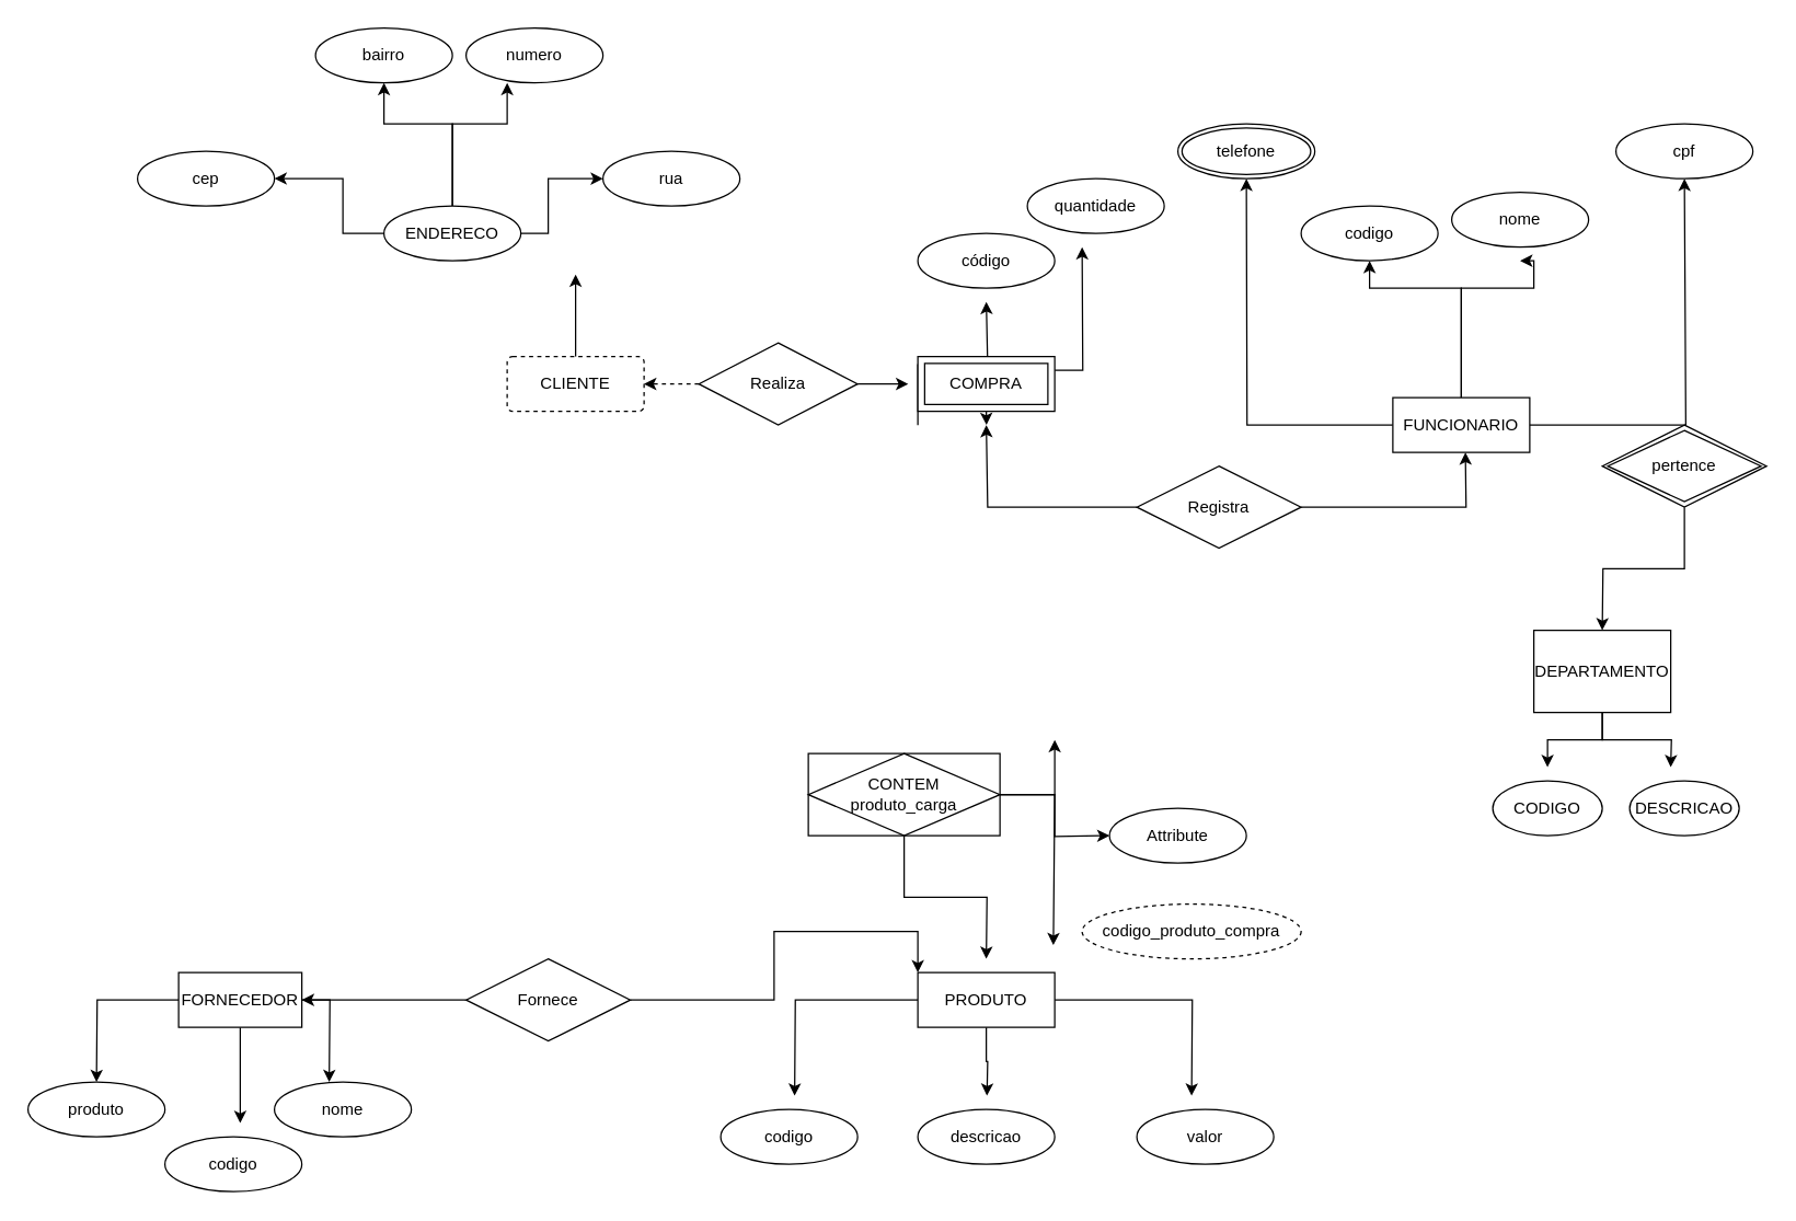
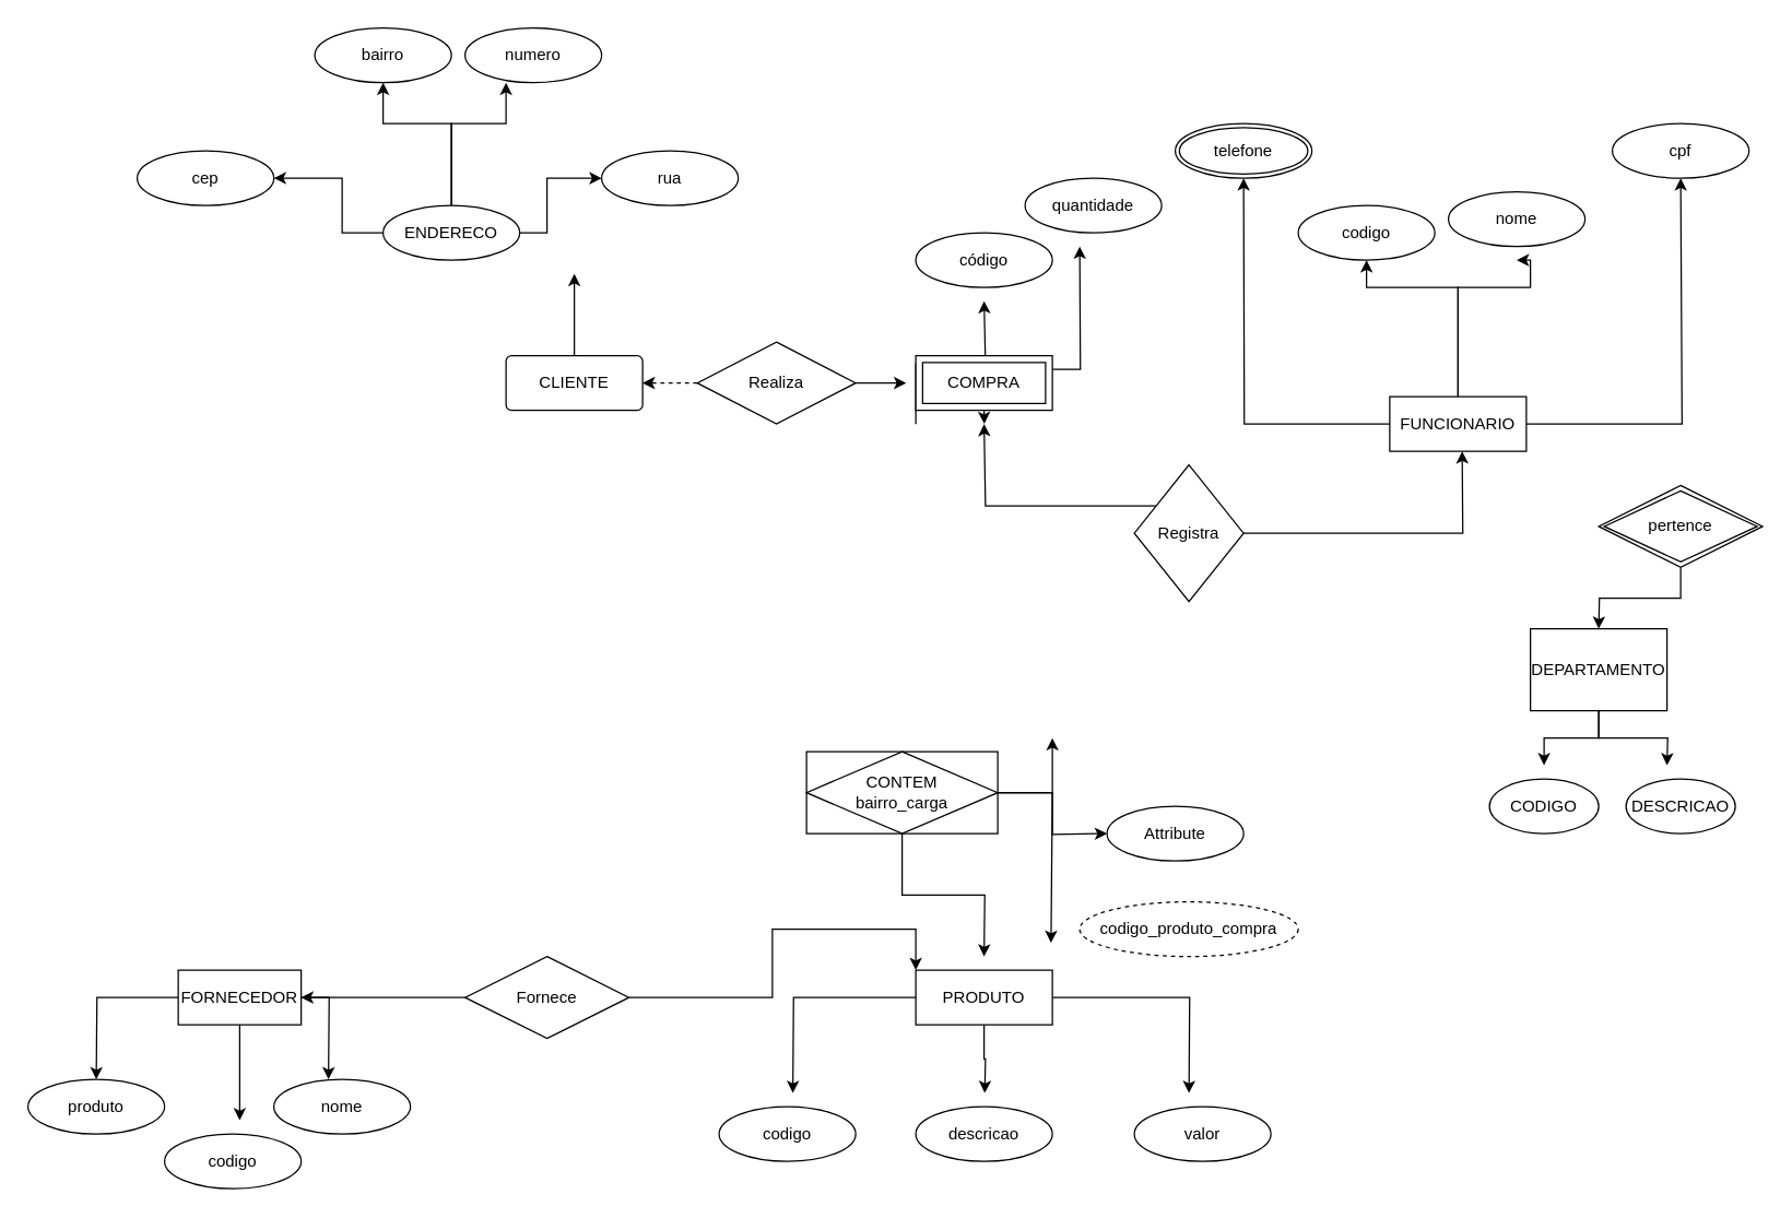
  <mxCell id="0" />
  <mxCell id="1" parent="0" />
  <mxCell id="2" style="edgeStyle=orthogonalEdgeStyle;rounded=0;orthogonalLoop=1;jettySize=auto;html=1;" edge="1" parent="1" source="5"><mxGeometry relative="1" as="geometry"><mxPoint x="70" y="790" as="targetPoint" /></mxGeometry></mxCell>
  <mxCell id="3" style="edgeStyle=orthogonalEdgeStyle;rounded=0;orthogonalLoop=1;jettySize=auto;html=1;exitX=1;exitY=0.5;exitDx=0;exitDy=0;" edge="1" parent="1" source="5"><mxGeometry relative="1" as="geometry"><mxPoint x="240" y="790" as="targetPoint" /></mxGeometry></mxCell>
  <mxCell id="4" style="edgeStyle=orthogonalEdgeStyle;rounded=0;orthogonalLoop=1;jettySize=auto;html=1;" edge="1" parent="1" source="5"><mxGeometry relative="1" as="geometry"><mxPoint x="175" y="820" as="targetPoint" /></mxGeometry></mxCell>
  <mxCell id="5" value="FORNECEDOR" style="whiteSpace=wrap;html=1;align=center;" vertex="1" parent="1"><mxGeometry x="130" y="710" width="90" height="40" as="geometry" /></mxCell>
  <mxCell id="6" style="edgeStyle=orthogonalEdgeStyle;rounded=0;orthogonalLoop=1;jettySize=auto;html=1;" edge="1" parent="1" source="7"><mxGeometry relative="1" as="geometry"><mxPoint x="420" y="200" as="targetPoint" /></mxGeometry></mxCell>
- <mxCell id="7" value="CLIENTE" style="rounded=1;arcSize=10;whiteSpace=wrap;html=1;align=center;dashed=1;" vertex="1" parent="1"><mxGeometry x="370" y="260" width="100" height="40" as="geometry" /></mxCell>
+ <mxCell id="7" value="CLIENTE" style="rounded=1;arcSize=10;whiteSpace=wrap;html=1;align=center;" vertex="1" parent="1"><mxGeometry x="370" y="260" width="100" height="40" as="geometry" /></mxCell>
  <mxCell id="8" style="edgeStyle=orthogonalEdgeStyle;rounded=0;orthogonalLoop=1;jettySize=auto;html=1;" edge="1" parent="1" source="10"><mxGeometry relative="1" as="geometry"><mxPoint x="663" y="280" as="targetPoint" /></mxGeometry></mxCell>
  <mxCell id="9" style="edgeStyle=orthogonalEdgeStyle;rounded=0;orthogonalLoop=1;jettySize=auto;html=1;entryX=1;entryY=0.5;entryDx=0;entryDy=0;dashed=1;" edge="1" parent="1" source="10" target="7"><mxGeometry relative="1" as="geometry"><mxPoint x="500" y="280" as="targetPoint" /></mxGeometry></mxCell>
  <mxCell id="10" value="Realiza" style="shape=rhombus;perimeter=rhombusPerimeter;whiteSpace=wrap;html=1;align=center;" vertex="1" parent="1"><mxGeometry x="510" y="250" width="116" height="60" as="geometry" /></mxCell>
  <mxCell id="11" style="edgeStyle=orthogonalEdgeStyle;rounded=0;orthogonalLoop=1;jettySize=auto;html=1;" edge="1" parent="1"><mxGeometry relative="1" as="geometry"><mxPoint x="720" y="220" as="targetPoint" /><mxPoint x="670" y="310" as="sourcePoint" /><Array as="points"><mxPoint x="670" y="266" /><mxPoint x="721" y="266" /></Array></mxGeometry></mxCell>
  <mxCell id="12" style="edgeStyle=orthogonalEdgeStyle;rounded=0;orthogonalLoop=1;jettySize=auto;html=1;exitX=1;exitY=0.25;exitDx=0;exitDy=0;" edge="1" parent="1" source="14"><mxGeometry relative="1" as="geometry"><mxPoint x="790" y="180" as="targetPoint" /></mxGeometry></mxCell>
  <mxCell id="13" style="edgeStyle=orthogonalEdgeStyle;rounded=0;orthogonalLoop=1;jettySize=auto;html=1;exitX=0.5;exitY=1;exitDx=0;exitDy=0;" edge="1" parent="1" source="14"><mxGeometry relative="1" as="geometry"><mxPoint x="720.158" y="310" as="targetPoint" /></mxGeometry></mxCell>
  <mxCell id="14" value="COMPRA" style="shape=ext;margin=3;double=1;whiteSpace=wrap;html=1;align=center;" vertex="1" parent="1"><mxGeometry x="670" y="260" width="100" height="40" as="geometry" /></mxCell>
  <mxCell id="15" style="edgeStyle=orthogonalEdgeStyle;rounded=0;orthogonalLoop=1;jettySize=auto;html=1;exitX=0;exitY=0.5;exitDx=0;exitDy=0;" edge="1" parent="1"><mxGeometry relative="1" as="geometry"><mxPoint x="200" y="129.95" as="targetPoint" /><mxPoint x="300" y="169.95" as="sourcePoint" /><Array as="points"><mxPoint x="250" y="169.95" /><mxPoint x="250" y="129.95" /></Array></mxGeometry></mxCell>
  <mxCell id="16" style="edgeStyle=orthogonalEdgeStyle;rounded=0;orthogonalLoop=1;jettySize=auto;html=1;exitX=1;exitY=0.5;exitDx=0;exitDy=0;" edge="1" parent="1" source="19"><mxGeometry relative="1" as="geometry"><mxPoint x="440" y="130" as="targetPoint" /><Array as="points"><mxPoint x="400" y="170" /><mxPoint x="400" y="130" /></Array></mxGeometry></mxCell>
  <mxCell id="17" style="edgeStyle=orthogonalEdgeStyle;rounded=0;orthogonalLoop=1;jettySize=auto;html=1;" edge="1" parent="1" source="19"><mxGeometry relative="1" as="geometry"><mxPoint x="280" y="60" as="targetPoint" /><Array as="points"><mxPoint x="330" y="90" /></Array></mxGeometry></mxCell>
  <mxCell id="18" style="edgeStyle=orthogonalEdgeStyle;rounded=0;orthogonalLoop=1;jettySize=auto;html=1;" edge="1" parent="1" source="19"><mxGeometry relative="1" as="geometry"><mxPoint x="370" y="60" as="targetPoint" /><Array as="points"><mxPoint x="330" y="90" /><mxPoint x="370" y="90" /></Array></mxGeometry></mxCell>
  <mxCell id="19" value="ENDERECO" style="ellipse;whiteSpace=wrap;html=1;align=center;" vertex="1" parent="1"><mxGeometry x="280" y="150" width="100" height="40" as="geometry" /></mxCell>
  <mxCell id="20" value="cep" style="ellipse;whiteSpace=wrap;html=1;align=center;" vertex="1" parent="1"><mxGeometry x="100" y="110" width="100" height="40" as="geometry" /></mxCell>
  <mxCell id="21" value="código" style="ellipse;whiteSpace=wrap;html=1;align=center;" vertex="1" parent="1"><mxGeometry x="670" y="170" width="100" height="40" as="geometry" /></mxCell>
  <mxCell id="22" value="rua" style="ellipse;whiteSpace=wrap;html=1;align=center;" vertex="1" parent="1"><mxGeometry x="440" y="110" width="100" height="40" as="geometry" /></mxCell>
  <mxCell id="23" value="bairro" style="ellipse;whiteSpace=wrap;html=1;align=center;" vertex="1" parent="1"><mxGeometry x="230" y="20" width="100" height="40" as="geometry" /></mxCell>
  <mxCell id="24" value="numero" style="ellipse;whiteSpace=wrap;html=1;align=center;" vertex="1" parent="1"><mxGeometry x="340" y="20" width="100" height="40" as="geometry" /></mxCell>
  <mxCell id="25" value="quantidade" style="ellipse;whiteSpace=wrap;html=1;align=center;" vertex="1" parent="1"><mxGeometry x="750" y="130" width="100" height="40" as="geometry" /></mxCell>
  <mxCell id="26" style="edgeStyle=orthogonalEdgeStyle;rounded=0;orthogonalLoop=1;jettySize=auto;html=1;" edge="1" parent="1" source="28"><mxGeometry relative="1" as="geometry"><mxPoint x="720" y="310" as="targetPoint" /><Array as="points"><mxPoint x="721" y="370" /><mxPoint x="721" y="310" /></Array></mxGeometry></mxCell>
  <mxCell id="27" style="edgeStyle=orthogonalEdgeStyle;rounded=0;orthogonalLoop=1;jettySize=auto;html=1;" edge="1" parent="1" source="28"><mxGeometry relative="1" as="geometry"><mxPoint x="1070" y="330" as="targetPoint" /></mxGeometry></mxCell>
- <mxCell id="28" value="Registra" style="shape=rhombus;perimeter=rhombusPerimeter;whiteSpace=wrap;html=1;align=center;" vertex="1" parent="1"><mxGeometry x="830" y="340" width="120" height="60" as="geometry" /></mxCell>
+ <mxCell id="28" value="Registra" style="shape=rhombus;perimeter=rhombusPerimeter;whiteSpace=wrap;html=1;align=center;" vertex="1" parent="1"><mxGeometry x="830" y="340" width="80" height="100" as="geometry" /></mxCell>
  <mxCell id="29" style="edgeStyle=orthogonalEdgeStyle;rounded=0;orthogonalLoop=1;jettySize=auto;html=1;" edge="1" parent="1" source="33"><mxGeometry relative="1" as="geometry"><mxPoint x="910" y="130" as="targetPoint" /></mxGeometry></mxCell>
  <mxCell id="30" style="edgeStyle=orthogonalEdgeStyle;rounded=0;orthogonalLoop=1;jettySize=auto;html=1;" edge="1" parent="1" source="33"><mxGeometry relative="1" as="geometry"><mxPoint x="1000" y="190" as="targetPoint" /><Array as="points"><mxPoint x="1067" y="210" /><mxPoint x="1000" y="210" /><mxPoint x="1000" y="190" /></Array></mxGeometry></mxCell>
  <mxCell id="31" style="edgeStyle=orthogonalEdgeStyle;rounded=0;orthogonalLoop=1;jettySize=auto;html=1;" edge="1" parent="1" source="33"><mxGeometry relative="1" as="geometry"><mxPoint x="1110" y="190" as="targetPoint" /><Array as="points"><mxPoint x="1067" y="210" /><mxPoint x="1120" y="210" /><mxPoint x="1120" y="190" /></Array></mxGeometry></mxCell>
  <mxCell id="32" style="edgeStyle=orthogonalEdgeStyle;rounded=0;orthogonalLoop=1;jettySize=auto;html=1;exitX=1;exitY=0.5;exitDx=0;exitDy=0;" edge="1" parent="1" source="33"><mxGeometry relative="1" as="geometry"><mxPoint x="1230" y="130" as="targetPoint" /><Array as="points"><mxPoint x="1231" y="310" /><mxPoint x="1231" y="130" /></Array></mxGeometry></mxCell>
  <mxCell id="33" value="FUNCIONARIO" style="whiteSpace=wrap;html=1;align=center;" vertex="1" parent="1"><mxGeometry x="1017" y="290" width="100" height="40" as="geometry" /></mxCell>
  <mxCell id="34" value="telefone" style="ellipse;shape=doubleEllipse;margin=3;whiteSpace=wrap;html=1;align=center;" vertex="1" parent="1"><mxGeometry x="860" y="90" width="100" height="40" as="geometry" /></mxCell>
  <mxCell id="35" value="nome" style="ellipse;whiteSpace=wrap;html=1;align=center;" vertex="1" parent="1"><mxGeometry x="1060" y="140" width="100" height="40" as="geometry" /></mxCell>
  <mxCell id="36" value="cpf" style="ellipse;whiteSpace=wrap;html=1;align=center;" vertex="1" parent="1"><mxGeometry x="1180" y="90" width="100" height="40" as="geometry" /></mxCell>
  <mxCell id="37" value="codigo" style="ellipse;whiteSpace=wrap;html=1;align=center;" vertex="1" parent="1"><mxGeometry x="950" y="150" width="100" height="40" as="geometry" /></mxCell>
  <mxCell id="38" style="edgeStyle=orthogonalEdgeStyle;rounded=0;orthogonalLoop=1;jettySize=auto;html=1;" edge="1" parent="1" source="42"><mxGeometry relative="1" as="geometry"><mxPoint x="720" y="700" as="targetPoint" /></mxGeometry></mxCell>
  <mxCell id="39" style="edgeStyle=orthogonalEdgeStyle;rounded=0;orthogonalLoop=1;jettySize=auto;html=1;" edge="1" parent="1" source="42"><mxGeometry relative="1" as="geometry"><mxPoint x="770" y="540" as="targetPoint" /><Array as="points"><mxPoint x="770" y="580" /></Array></mxGeometry></mxCell>
  <mxCell id="40" style="edgeStyle=orthogonalEdgeStyle;rounded=0;orthogonalLoop=1;jettySize=auto;html=1;exitX=1;exitY=0.5;exitDx=0;exitDy=0;" edge="1" parent="1" source="42"><mxGeometry relative="1" as="geometry"><mxPoint x="810" y="610" as="targetPoint" /></mxGeometry></mxCell>
  <mxCell id="41" style="edgeStyle=orthogonalEdgeStyle;rounded=0;orthogonalLoop=1;jettySize=auto;html=1;exitX=1;exitY=0.5;exitDx=0;exitDy=0;" edge="1" parent="1"><mxGeometry relative="1" as="geometry"><mxPoint x="769" y="690" as="targetPoint" /><mxPoint x="719" y="580" as="sourcePoint" /><Array as="points"><mxPoint x="770" y="580" /><mxPoint x="770" y="690" /></Array></mxGeometry></mxCell>
- <mxCell id="42" value="CONTEM&lt;div&gt;produto_carga&lt;/div&gt;" style="shape=associativeEntity;whiteSpace=wrap;html=1;align=center;" vertex="1" parent="1"><mxGeometry x="590" y="550" width="140" height="60" as="geometry" /></mxCell>
+ <mxCell id="42" value="CONTEM&lt;div&gt;bairro_carga&lt;/div&gt;" style="shape=associativeEntity;whiteSpace=wrap;html=1;align=center;" vertex="1" parent="1"><mxGeometry x="590" y="550" width="140" height="60" as="geometry" /></mxCell>
  <mxCell id="43" style="edgeStyle=orthogonalEdgeStyle;rounded=0;orthogonalLoop=1;jettySize=auto;html=1;exitX=0.5;exitY=1;exitDx=0;exitDy=0;" edge="1" parent="1" source="46"><mxGeometry relative="1" as="geometry"><mxPoint x="720.5" y="800" as="targetPoint" /></mxGeometry></mxCell>
  <mxCell id="44" style="edgeStyle=orthogonalEdgeStyle;rounded=0;orthogonalLoop=1;jettySize=auto;html=1;" edge="1" parent="1" source="46"><mxGeometry relative="1" as="geometry"><mxPoint x="580" y="800" as="targetPoint" /></mxGeometry></mxCell>
  <mxCell id="45" style="edgeStyle=orthogonalEdgeStyle;rounded=0;orthogonalLoop=1;jettySize=auto;html=1;exitX=1;exitY=0.5;exitDx=0;exitDy=0;" edge="1" parent="1" source="46"><mxGeometry relative="1" as="geometry"><mxPoint x="870" y="800" as="targetPoint" /></mxGeometry></mxCell>
  <mxCell id="46" value="PRODUTO" style="whiteSpace=wrap;html=1;align=center;" vertex="1" parent="1"><mxGeometry x="670" y="710" width="100" height="40" as="geometry" /></mxCell>
  <mxCell id="47" value="codigo" style="ellipse;whiteSpace=wrap;html=1;align=center;" vertex="1" parent="1"><mxGeometry x="526" y="810" width="100" height="40" as="geometry" /></mxCell>
  <mxCell id="48" value="descricao" style="ellipse;whiteSpace=wrap;html=1;align=center;" vertex="1" parent="1"><mxGeometry x="670" y="810" width="100" height="40" as="geometry" /></mxCell>
  <mxCell id="49" value="valor" style="ellipse;whiteSpace=wrap;html=1;align=center;" vertex="1" parent="1"><mxGeometry x="830" y="810" width="100" height="40" as="geometry" /></mxCell>
  <mxCell id="50" style="edgeStyle=orthogonalEdgeStyle;rounded=0;orthogonalLoop=1;jettySize=auto;html=1;exitX=0.5;exitY=1;exitDx=0;exitDy=0;" edge="1" parent="1" source="48" target="48"><mxGeometry relative="1" as="geometry" /></mxCell>
  <mxCell id="51" style="edgeStyle=orthogonalEdgeStyle;rounded=0;orthogonalLoop=1;jettySize=auto;html=1;exitX=1;exitY=0.5;exitDx=0;exitDy=0;entryX=0;entryY=0;entryDx=0;entryDy=0;" edge="1" parent="1" source="53" target="46"><mxGeometry relative="1" as="geometry" /></mxCell>
  <mxCell id="52" style="edgeStyle=orthogonalEdgeStyle;rounded=0;orthogonalLoop=1;jettySize=auto;html=1;" edge="1" parent="1" source="53"><mxGeometry relative="1" as="geometry"><mxPoint x="220" y="730" as="targetPoint" /></mxGeometry></mxCell>
  <mxCell id="53" value="Fornece" style="shape=rhombus;perimeter=rhombusPerimeter;whiteSpace=wrap;html=1;align=center;" vertex="1" parent="1"><mxGeometry x="340" y="700" width="120" height="60" as="geometry" /></mxCell>
  <mxCell id="54" value="produto" style="ellipse;whiteSpace=wrap;html=1;align=center;" vertex="1" parent="1"><mxGeometry x="20" y="790" width="100" height="40" as="geometry" /></mxCell>
  <mxCell id="55" value="codigo" style="ellipse;whiteSpace=wrap;html=1;align=center;" vertex="1" parent="1"><mxGeometry x="120" y="830" width="100" height="40" as="geometry" /></mxCell>
  <mxCell id="56" value="nome" style="ellipse;whiteSpace=wrap;html=1;align=center;" vertex="1" parent="1"><mxGeometry x="200" y="790" width="100" height="40" as="geometry" /></mxCell>
  <mxCell id="57" value="DESCRICAO" style="ellipse;whiteSpace=wrap;html=1;align=center;" vertex="1" parent="1"><mxGeometry x="1190" y="570" width="80" height="40" as="geometry" /></mxCell>
  <mxCell id="58" value="Attribute" style="ellipse;whiteSpace=wrap;html=1;align=center;" vertex="1" parent="1"><mxGeometry x="810" y="590" width="100" height="40" as="geometry" /></mxCell>
  <mxCell id="59" value="codigo_produto_compra" style="ellipse;whiteSpace=wrap;html=1;align=center;dashed=1;" vertex="1" parent="1"><mxGeometry x="790" y="660" width="160" height="40" as="geometry" /></mxCell>
  <mxCell id="60" style="edgeStyle=orthogonalEdgeStyle;rounded=0;orthogonalLoop=1;jettySize=auto;html=1;" edge="1" parent="1" source="61"><mxGeometry relative="1" as="geometry"><mxPoint x="1170" y="460" as="targetPoint" /></mxGeometry></mxCell>
- <mxCell id="61" value="pertence" style="shape=rhombus;double=1;perimeter=rhombusPerimeter;whiteSpace=wrap;html=1;align=center;" vertex="1" parent="1"><mxGeometry x="1170" y="310" width="120" height="60" as="geometry" /></mxCell>
+ <mxCell id="61" value="pertence" style="shape=rhombus;double=1;perimeter=rhombusPerimeter;whiteSpace=wrap;html=1;align=center;" vertex="1" parent="1"><mxGeometry x="1170" y="355" width="120" height="60" as="geometry" /></mxCell>
  <mxCell id="62" style="edgeStyle=orthogonalEdgeStyle;rounded=0;orthogonalLoop=1;jettySize=auto;html=1;" edge="1" parent="1" source="64"><mxGeometry relative="1" as="geometry"><mxPoint x="1130" y="560" as="targetPoint" /><Array as="points"><mxPoint x="1170" y="540" /><mxPoint x="1130" y="540" /></Array></mxGeometry></mxCell>
  <mxCell id="63" style="edgeStyle=orthogonalEdgeStyle;rounded=0;orthogonalLoop=1;jettySize=auto;html=1;exitX=0.5;exitY=1;exitDx=0;exitDy=0;" edge="1" parent="1" source="64"><mxGeometry relative="1" as="geometry"><mxPoint x="1220" y="560" as="targetPoint" /></mxGeometry></mxCell>
  <mxCell id="64" value="DEPARTAMENTO" style="whiteSpace=wrap;html=1;align=center;" vertex="1" parent="1"><mxGeometry x="1120" y="460" width="100" height="60" as="geometry" /></mxCell>
  <mxCell id="65" value="CODIGO" style="ellipse;whiteSpace=wrap;html=1;align=center;" vertex="1" parent="1"><mxGeometry x="1090" y="570" width="80" height="40" as="geometry" /></mxCell>
